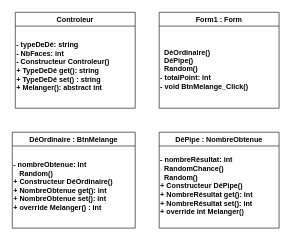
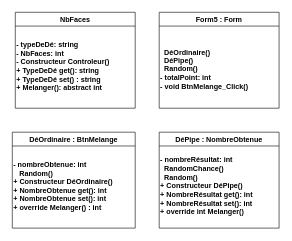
  <mxCell id="0" />
  <mxCell id="1" parent="0" />
- <mxCell id="2" value="Controleur" style="swimlane;" vertex="1" parent="1"><mxGeometry x="25" y="20" width="200" height="160" as="geometry" /></mxCell>
+ <mxCell id="2" value="NbFaces" style="swimlane;" vertex="1" parent="1"><mxGeometry x="25" y="20" width="200" height="160" as="geometry" /></mxCell>
  <mxCell id="3" value="&lt;div&gt;&lt;b&gt;- typeDeDé: string&lt;/b&gt;&lt;/div&gt;&lt;div&gt;&lt;b&gt;- NbFaces: int&lt;/b&gt;&lt;/div&gt;&lt;div&gt;&lt;span style=&quot;background-color: initial;&quot;&gt;&lt;b&gt;- Constructeur Controleur()&lt;/b&gt;&lt;/span&gt;&lt;/div&gt;&lt;div&gt;&lt;b&gt;+ TypeDeDé get(): string&lt;/b&gt;&lt;/div&gt;&lt;div&gt;&lt;b&gt;+ TypeDeDé set() : string&lt;/b&gt;&lt;/div&gt;&lt;div&gt;&lt;b&gt;+ Melanger(): abstract int&lt;/b&gt;&lt;/div&gt;" style="text;html=1;strokeColor=none;fillColor=none;align=left;verticalAlign=middle;whiteSpace=wrap;rounded=0;" vertex="1" parent="2"><mxGeometry y="20" width="200" height="140" as="geometry" /></mxCell>
  <mxCell id="4" value="DéPipe : NombreObtenue" style="swimlane;" vertex="1" parent="1"><mxGeometry x="265" y="220" width="200" height="160" as="geometry" /></mxCell>
  <mxCell id="5" value="&lt;div&gt;&lt;b&gt;- nombreRésultat: int&lt;/b&gt;&lt;/div&gt;&lt;div&gt;&lt;b&gt;&amp;nbsp; RandomChance()&lt;/b&gt;&lt;/div&gt;&lt;div&gt;&lt;b&gt;&amp;nbsp; Random()&lt;/b&gt;&lt;/div&gt;&lt;div&gt;&lt;b&gt;+ Constructeur DéPipe()&lt;/b&gt;&lt;/div&gt;&lt;div&gt;&lt;b&gt;&lt;span style=&quot;background-color: initial;&quot;&gt;+ NombreRésultat get(): int&lt;/span&gt;&lt;br&gt;&lt;/b&gt;&lt;/div&gt;&lt;div&gt;&lt;b&gt;+ NombreRésultat set(): int&lt;span style=&quot;background-color: initial;&quot;&gt;&lt;br&gt;&lt;/span&gt;&lt;/b&gt;&lt;/div&gt;&lt;div&gt;&lt;b&gt;+ override int Melanger()&lt;/b&gt;&lt;/div&gt;" style="text;html=1;strokeColor=none;fillColor=none;align=left;verticalAlign=middle;whiteSpace=wrap;rounded=0;" vertex="1" parent="4"><mxGeometry y="20" width="200" height="140" as="geometry" /></mxCell>
- <mxCell id="6" value="Form1 : Form" style="swimlane;" vertex="1" parent="1"><mxGeometry x="265" y="20" width="200" height="160" as="geometry" /></mxCell>
+ <mxCell id="6" value="Form5 : Form" style="swimlane;" vertex="1" parent="1"><mxGeometry x="265" y="20" width="200" height="160" as="geometry" /></mxCell>
  <mxCell id="7" value="&lt;div&gt;&lt;b&gt;&amp;nbsp; DéOrdinaire()&lt;/b&gt;&lt;/div&gt;&lt;div&gt;&lt;b&gt;&amp;nbsp; DéPipe()&lt;/b&gt;&lt;/div&gt;&lt;div&gt;&lt;b&gt;&amp;nbsp; Random()&lt;/b&gt;&lt;/div&gt;&lt;div&gt;&lt;b&gt;- totalPoint: int&lt;/b&gt;&lt;/div&gt;&lt;div&gt;&lt;span style=&quot;background-color: initial;&quot;&gt;&lt;b&gt;- void BtnMelange_Click()&lt;/b&gt;&lt;/span&gt;&lt;span style=&quot;background-color: initial;&quot;&gt;&amp;nbsp; &amp;nbsp; &amp;nbsp; &amp;nbsp; &amp;nbsp; &amp;nbsp;&lt;/span&gt;&lt;/div&gt;" style="text;html=1;strokeColor=none;fillColor=none;align=left;verticalAlign=middle;whiteSpace=wrap;rounded=0;" vertex="1" parent="6"><mxGeometry y="30" width="200" height="130" as="geometry" /></mxCell>
  <mxCell id="8" value="DéOrdinaire : BtnMelange" style="swimlane;startSize=23;" vertex="1" parent="1"><mxGeometry x="20" y="220" width="205" height="160" as="geometry" /></mxCell>
  <mxCell id="9" value="&lt;div style=&quot;&quot;&gt;&lt;b&gt;- nombreObtenue: int&lt;/b&gt;&lt;/div&gt;&lt;div style=&quot;&quot;&gt;&lt;b&gt;&amp;nbsp; &amp;nbsp;Random()&lt;/b&gt;&lt;/div&gt;&lt;div style=&quot;&quot;&gt;&lt;b style=&quot;background-color: initial;&quot;&gt;+ Constructeur DéOrdinaire()&lt;/b&gt;&lt;/div&gt;&lt;div style=&quot;&quot;&gt;&lt;b style=&quot;background-color: initial;&quot;&gt;+ NombreObtenue get(): int&lt;/b&gt;&lt;/div&gt;&lt;b style=&quot;background-color: initial;&quot;&gt;+ NombreObtenue set(): int&lt;br&gt;&lt;/b&gt;&lt;div style=&quot;&quot;&gt;&lt;b&gt;+ override Melanger() : int&lt;/b&gt;&lt;/div&gt;" style="text;html=1;strokeColor=none;fillColor=none;align=left;verticalAlign=middle;whiteSpace=wrap;rounded=0;" vertex="1" parent="8"><mxGeometry y="20" width="200" height="140" as="geometry" /></mxCell>
